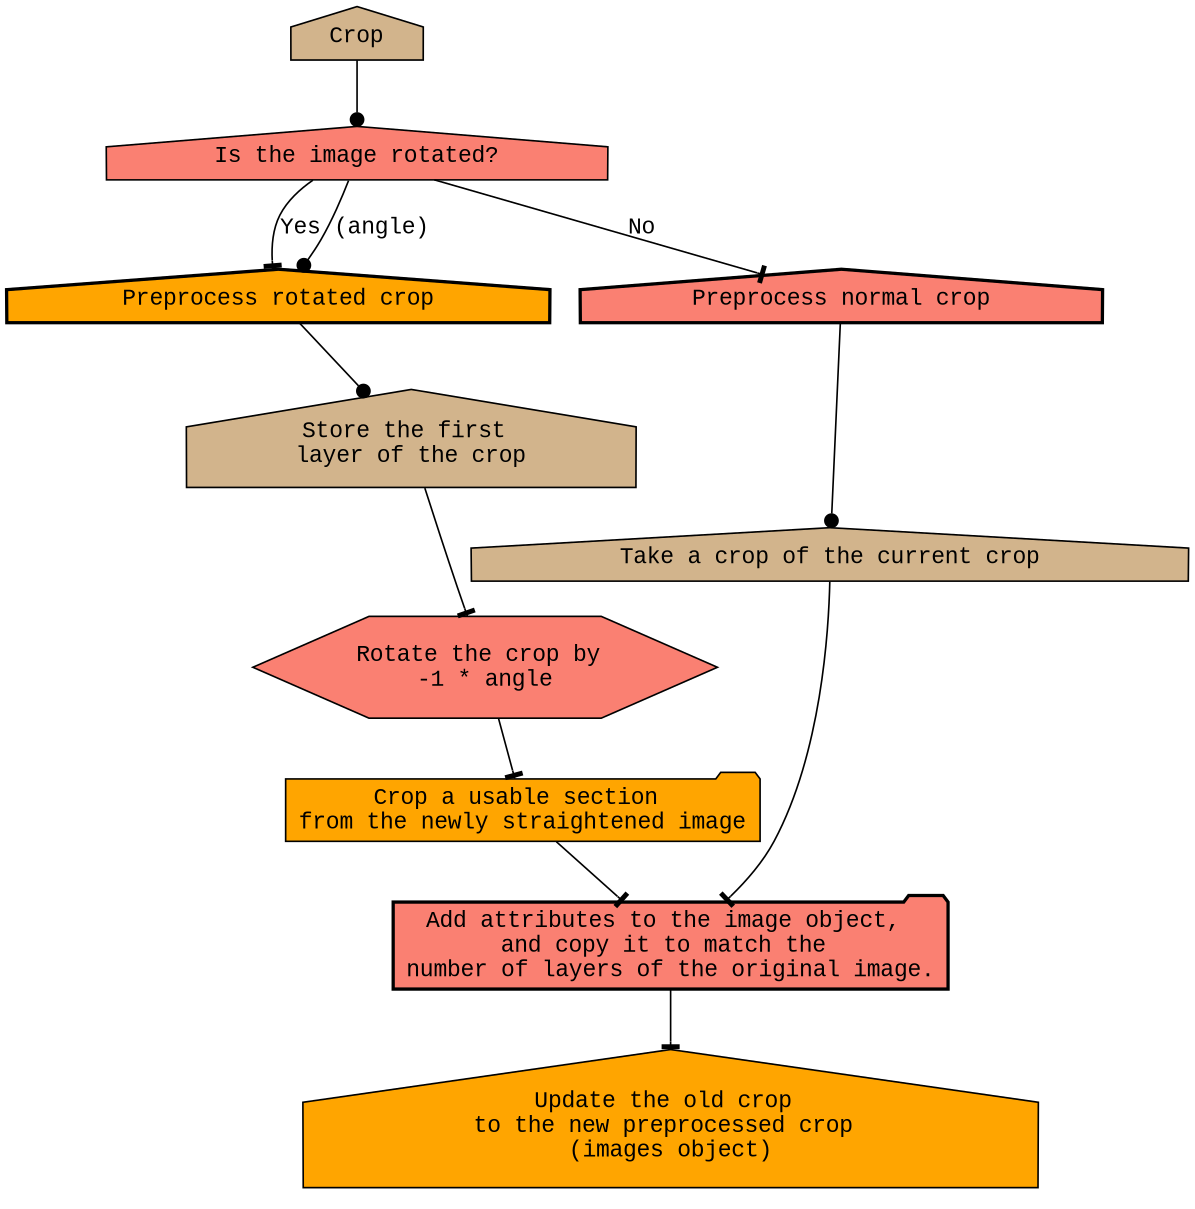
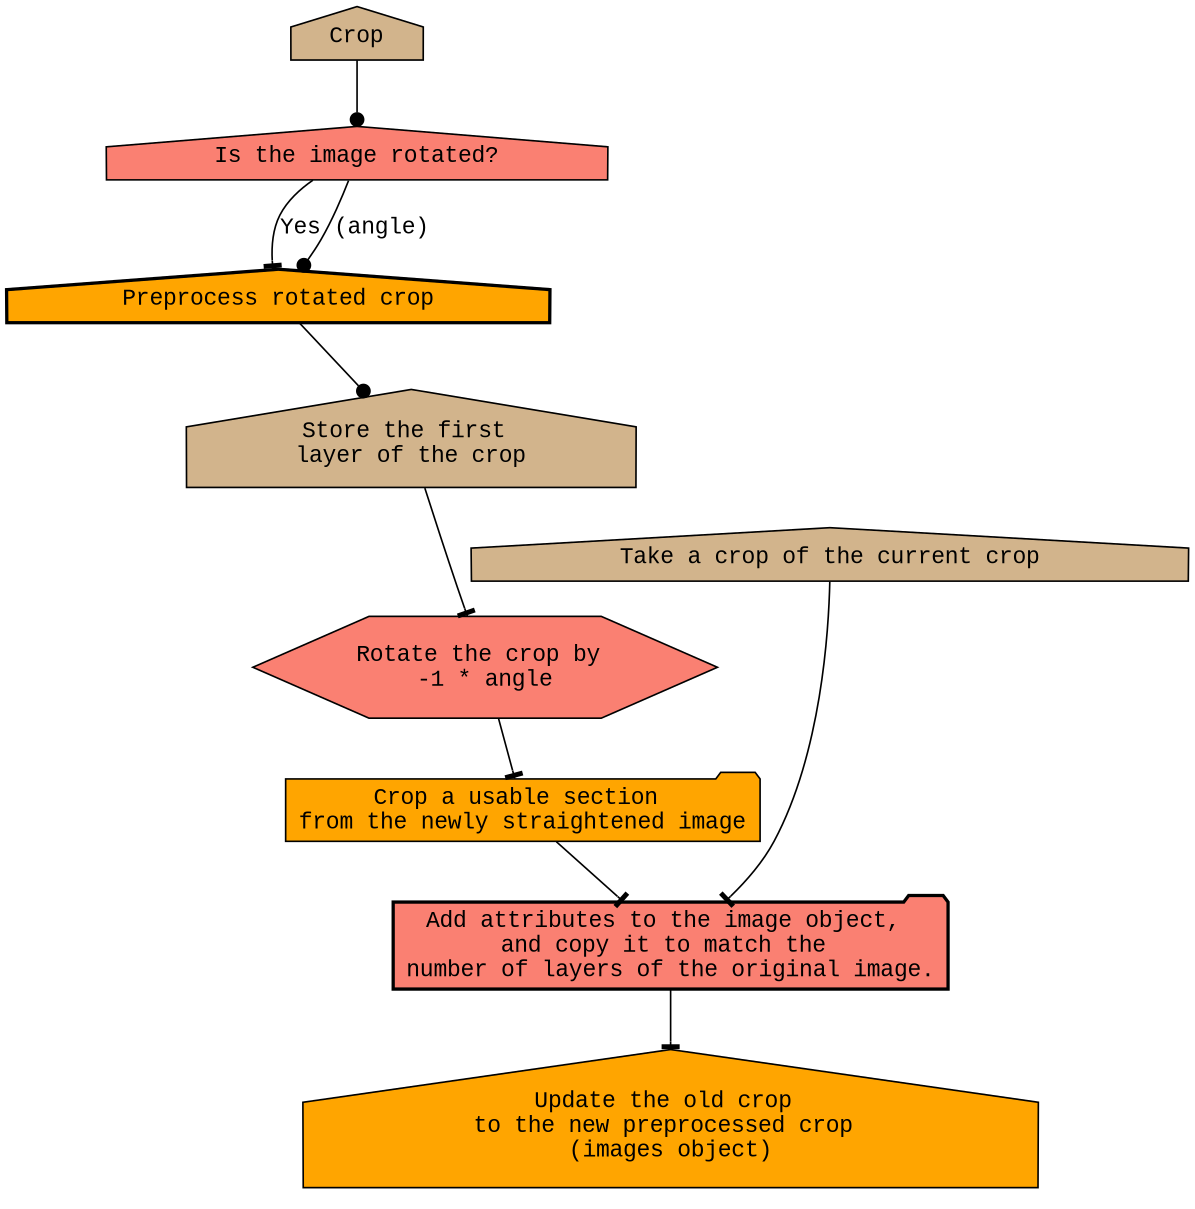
  digraph {
    fontname="Liberation Mono"
    node [fillcolor=salmon fontname="Liberation Mono" shape=house style=filled]
    edge [arrowhead=tee fontname="Liberation Mono"]
    Crop [fillcolor=tan]
    "Is the image rotated?"
    "Preprocess rotated crop" [fillcolor=orange style="bold,filled"]
-   "Preprocess normal crop" [style="bold,filled"]
    "Store the first \nlayer of the crop" [fillcolor=tan]
    "Take a crop of the current crop" [fillcolor=tan]
    "Rotate the crop by \n-1 * angle" [shape=hexagon]
    n8 [label="Add attributes to the image object, \nand copy it to match the \nnumber of layers of the original image." shape=folder style="bold,filled"]
    "Crop a usable section \nfrom the newly straightened image" [fillcolor=orange shape=folder]
    "Update the old crop \nto the new preprocessed crop \n(images object)" [fillcolor=orange]
    Crop -> "Is the image rotated?" [arrowhead=dot]
    "Is the image rotated?" -> "Preprocess rotated crop" [label=Yes]
    "Is the image rotated?" -> "Preprocess rotated crop" [arrowhead=dot label="(angle)"]
-   "Is the image rotated?" -> "Preprocess normal crop" [label=No]
    "Preprocess rotated crop" -> "Store the first \nlayer of the crop" [arrowhead=dot]
-   "Preprocess normal crop" -> "Take a crop of the current crop" [arrowhead=dot]
    "Store the first \nlayer of the crop" -> "Rotate the crop by \n-1 * angle"
    "Take a crop of the current crop" -> n8
    "Rotate the crop by \n-1 * angle" -> "Crop a usable section \nfrom the newly straightened image"
    n8 -> "Update the old crop \nto the new preprocessed crop \n(images object)"
    "Crop a usable section \nfrom the newly straightened image" -> n8
  }
